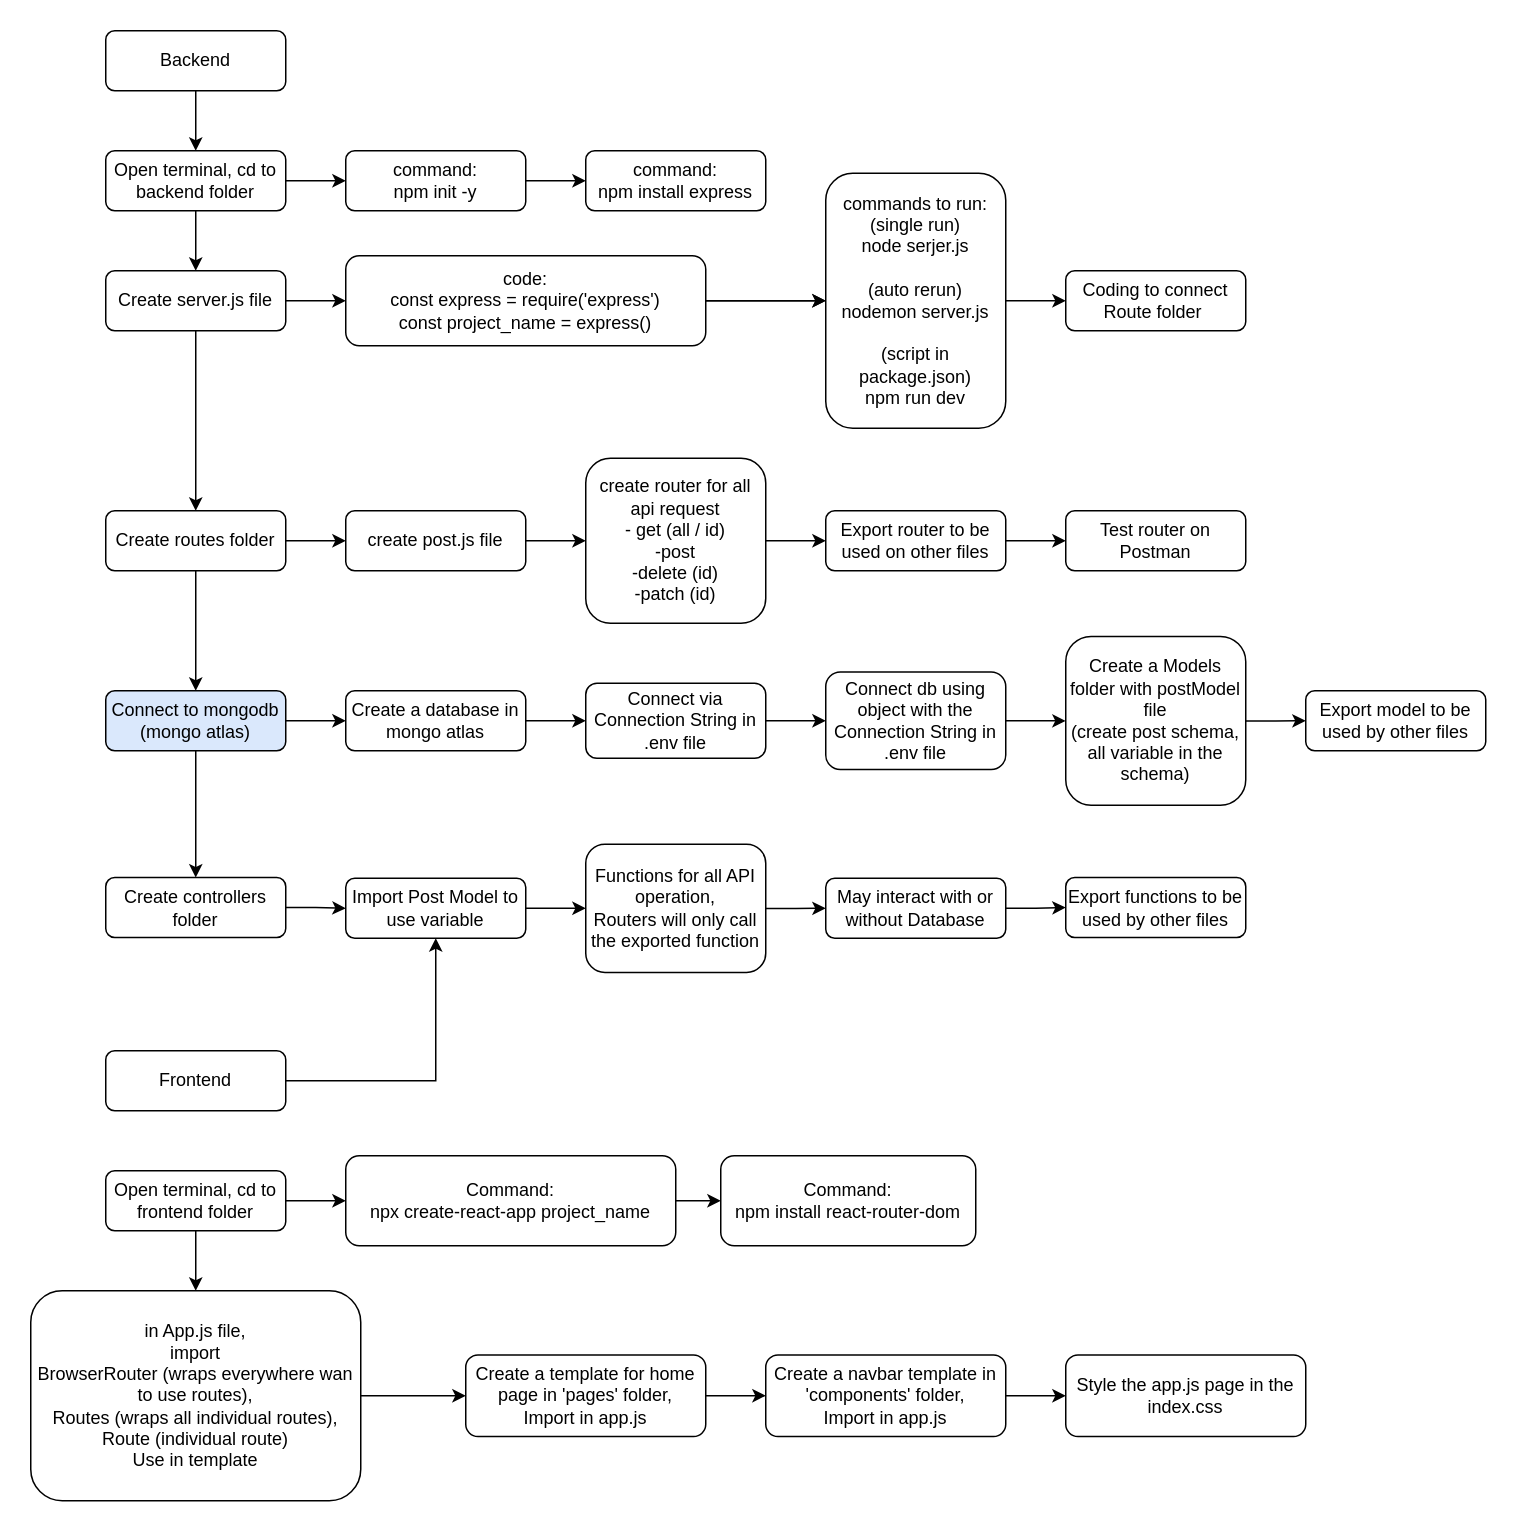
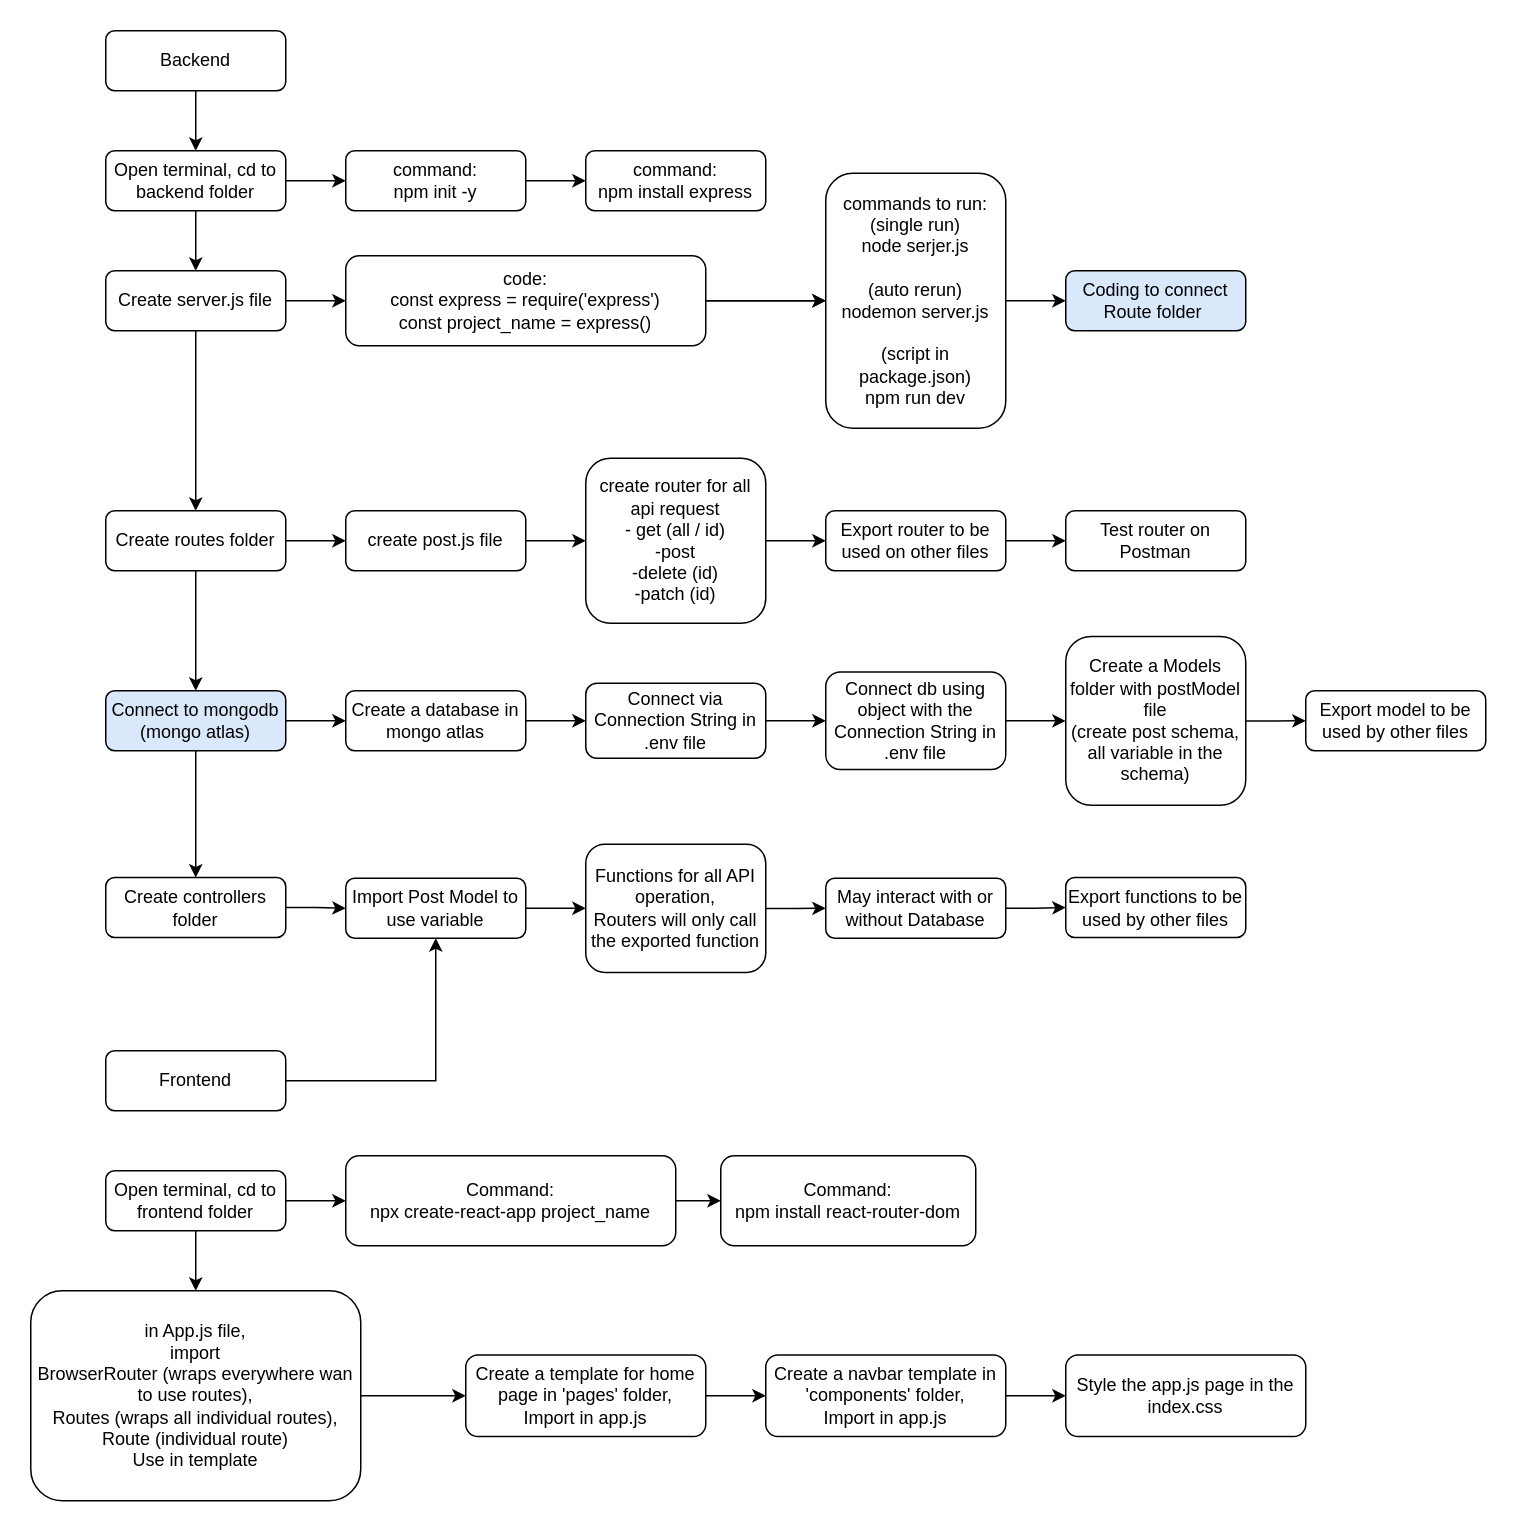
  <mxCell id="0" />
  <mxCell id="1" parent="0" />
  <mxCell id="2" value="" style="edgeStyle=orthogonalEdgeStyle;rounded=0;orthogonalLoop=1;jettySize=auto;html=1;" edge="1" parent="1" source="4" target="15"><mxGeometry relative="1" as="geometry" /></mxCell>
  <mxCell id="3" value="" style="edgeStyle=orthogonalEdgeStyle;rounded=0;orthogonalLoop=1;jettySize=auto;html=1;" edge="1" parent="1" source="4" target="20"><mxGeometry relative="1" as="geometry" /></mxCell>
  <mxCell id="4" value="Create server.js file" style="rounded=1;whiteSpace=wrap;html=1;fontSize=12;glass=0;strokeWidth=1;shadow=0;" parent="1" vertex="1"><mxGeometry x="70" y="180" width="120" height="40" as="geometry" /></mxCell>
  <mxCell id="5" value="" style="edgeStyle=orthogonalEdgeStyle;rounded=0;orthogonalLoop=1;jettySize=auto;html=1;" edge="1" parent="1" source="7" target="11"><mxGeometry relative="1" as="geometry" /></mxCell>
  <mxCell id="6" style="edgeStyle=orthogonalEdgeStyle;rounded=0;orthogonalLoop=1;jettySize=auto;html=1;entryX=0.5;entryY=0;entryDx=0;entryDy=0;" edge="1" parent="1" source="7" target="4"><mxGeometry relative="1" as="geometry" /></mxCell>
  <mxCell id="7" value="Open terminal, cd to backend folder" style="rounded=1;whiteSpace=wrap;html=1;fontSize=12;glass=0;strokeWidth=1;shadow=0;" parent="1" vertex="1"><mxGeometry x="70" y="100" width="120" height="40" as="geometry" /></mxCell>
  <mxCell id="8" style="edgeStyle=orthogonalEdgeStyle;rounded=0;orthogonalLoop=1;jettySize=auto;html=1;entryX=0.5;entryY=0;entryDx=0;entryDy=0;" edge="1" parent="1" source="9" target="7"><mxGeometry relative="1" as="geometry" /></mxCell>
  <mxCell id="9" value="Backend" style="rounded=1;whiteSpace=wrap;html=1;fontSize=12;glass=0;strokeWidth=1;shadow=0;" vertex="1" parent="1"><mxGeometry x="70" width="120" height="40" as="geometry" y="20" /></mxCell>
  <mxCell id="10" value="" style="edgeStyle=orthogonalEdgeStyle;rounded=0;orthogonalLoop=1;jettySize=auto;html=1;" edge="1" parent="1" source="11" target="12"><mxGeometry relative="1" as="geometry" /></mxCell>
  <mxCell id="11" value="command:&lt;div&gt;npm init -y&lt;/div&gt;" style="rounded=1;whiteSpace=wrap;html=1;fontSize=12;glass=0;strokeWidth=1;shadow=0;" vertex="1" parent="1"><mxGeometry x="230" y="100" width="120" height="40" as="geometry" /></mxCell>
  <mxCell id="12" value="command:&lt;div&gt;npm install express&lt;/div&gt;" style="rounded=1;whiteSpace=wrap;html=1;fontSize=12;glass=0;strokeWidth=1;shadow=0;" vertex="1" parent="1"><mxGeometry x="390" y="100" width="120" height="40" as="geometry" /></mxCell>
  <mxCell id="13" value="" style="edgeStyle=orthogonalEdgeStyle;rounded=0;orthogonalLoop=1;jettySize=auto;html=1;" edge="1" parent="1" source="15" target="17"><mxGeometry relative="1" as="geometry" /></mxCell>
  <mxCell id="14" value="" style="edgeStyle=orthogonalEdgeStyle;rounded=0;orthogonalLoop=1;jettySize=auto;html=1;" edge="1" parent="1" source="15" target="17"><mxGeometry relative="1" as="geometry" /></mxCell>
  <mxCell id="15" value="code:&lt;div&gt;const express = require('express')&lt;/div&gt;&lt;div&gt;const project_name = express()&lt;/div&gt;" style="rounded=1;whiteSpace=wrap;html=1;fontSize=12;glass=0;strokeWidth=1;shadow=0;" vertex="1" parent="1"><mxGeometry x="230" y="170" width="240" height="60" as="geometry" /></mxCell>
  <mxCell id="16" value="" style="edgeStyle=orthogonalEdgeStyle;rounded=0;orthogonalLoop=1;jettySize=auto;html=1;" edge="1" parent="1" source="17" target="21"><mxGeometry relative="1" as="geometry" /></mxCell>
  <mxCell id="17" value="commands to run:&lt;div&gt;(single run)&lt;/div&gt;&lt;div&gt;node serjer.js&lt;/div&gt;&lt;div&gt;&lt;br&gt;&lt;/div&gt;&lt;div&gt;(auto rerun)&lt;/div&gt;&lt;div&gt;nodemon server.js&lt;/div&gt;&lt;div&gt;&lt;br&gt;&lt;/div&gt;&lt;div&gt;(script in package.json)&lt;/div&gt;&lt;div&gt;npm run dev&lt;/div&gt;" style="rounded=1;whiteSpace=wrap;html=1;fontSize=12;glass=0;strokeWidth=1;shadow=0;" vertex="1" parent="1"><mxGeometry x="550" y="115" width="120" height="170" as="geometry" /></mxCell>
  <mxCell id="18" value="" style="edgeStyle=orthogonalEdgeStyle;rounded=0;orthogonalLoop=1;jettySize=auto;html=1;" edge="1" parent="1" source="20" target="23"><mxGeometry relative="1" as="geometry" /></mxCell>
  <mxCell id="19" value="" style="edgeStyle=orthogonalEdgeStyle;rounded=0;orthogonalLoop=1;jettySize=auto;html=1;" edge="1" parent="1" source="20" target="31"><mxGeometry relative="1" as="geometry" /></mxCell>
  <mxCell id="20" value="Create routes folder" style="rounded=1;whiteSpace=wrap;html=1;fontSize=12;glass=0;strokeWidth=1;shadow=0;" vertex="1" parent="1"><mxGeometry x="70" y="340" width="120" height="40" as="geometry" /></mxCell>
- <mxCell id="21" value="Coding to connect Route folder&amp;nbsp;" style="rounded=1;whiteSpace=wrap;html=1;fontSize=12;glass=0;strokeWidth=1;shadow=0;" vertex="1" parent="1"><mxGeometry x="710" y="180" width="120" height="40" as="geometry" /></mxCell>
+ <mxCell id="21" value="Coding to connect Route folder&amp;nbsp;" style="rounded=1;whiteSpace=wrap;html=1;fontSize=12;glass=0;strokeWidth=1;shadow=0;fillColor=#dae8fc;" vertex="1" parent="1"><mxGeometry x="710" y="180" width="120" height="40" as="geometry" /></mxCell>
  <mxCell id="22" value="" style="edgeStyle=orthogonalEdgeStyle;rounded=0;orthogonalLoop=1;jettySize=auto;html=1;" edge="1" parent="1" source="23" target="25"><mxGeometry relative="1" as="geometry" /></mxCell>
  <mxCell id="23" value="create post.js file" style="rounded=1;whiteSpace=wrap;html=1;fontSize=12;glass=0;strokeWidth=1;shadow=0;" vertex="1" parent="1"><mxGeometry x="230" y="340" width="120" height="40" as="geometry" /></mxCell>
  <mxCell id="24" value="" style="edgeStyle=orthogonalEdgeStyle;rounded=0;orthogonalLoop=1;jettySize=auto;html=1;" edge="1" parent="1" source="25" target="27"><mxGeometry relative="1" as="geometry" /></mxCell>
  <mxCell id="25" value="create router for all api request&lt;div&gt;- get (all / id)&lt;/div&gt;&lt;div&gt;-post&lt;/div&gt;&lt;div&gt;-delete (id)&lt;/div&gt;&lt;div&gt;-patch (id)&lt;/div&gt;" style="rounded=1;whiteSpace=wrap;html=1;fontSize=12;glass=0;strokeWidth=1;shadow=0;" vertex="1" parent="1"><mxGeometry x="390" y="305" width="120" height="110" as="geometry" /></mxCell>
  <mxCell id="26" value="" style="edgeStyle=orthogonalEdgeStyle;rounded=0;orthogonalLoop=1;jettySize=auto;html=1;" edge="1" parent="1" source="27" target="28"><mxGeometry relative="1" as="geometry" /></mxCell>
  <mxCell id="27" value="Export router to be used on other files" style="rounded=1;whiteSpace=wrap;html=1;fontSize=12;glass=0;strokeWidth=1;shadow=0;" vertex="1" parent="1"><mxGeometry x="550" y="340" width="120" height="40" as="geometry" /></mxCell>
  <mxCell id="28" value="Test router on Postman" style="rounded=1;whiteSpace=wrap;html=1;fontSize=12;glass=0;strokeWidth=1;shadow=0;" vertex="1" parent="1"><mxGeometry x="710" y="340" width="120" height="40" as="geometry" /></mxCell>
  <mxCell id="29" value="" style="edgeStyle=orthogonalEdgeStyle;rounded=0;orthogonalLoop=1;jettySize=auto;html=1;" edge="1" parent="1" source="31" target="33"><mxGeometry relative="1" as="geometry" /></mxCell>
  <mxCell id="30" value="" style="edgeStyle=orthogonalEdgeStyle;rounded=0;orthogonalLoop=1;jettySize=auto;html=1;" edge="1" parent="1" source="31" target="42"><mxGeometry relative="1" as="geometry" /></mxCell>
  <mxCell id="31" value="Connect to mongodb&lt;div&gt;(mongo atlas)&lt;/div&gt;" style="rounded=1;whiteSpace=wrap;html=1;fontSize=12;glass=0;strokeWidth=1;shadow=0;fillColor=#dae8fc;" vertex="1" parent="1"><mxGeometry x="70" y="460" width="120" height="40" as="geometry" /></mxCell>
  <mxCell id="32" value="" style="edgeStyle=orthogonalEdgeStyle;rounded=0;orthogonalLoop=1;jettySize=auto;html=1;" edge="1" parent="1" source="33" target="35"><mxGeometry relative="1" as="geometry" /></mxCell>
  <mxCell id="33" value="Create a database in mongo atlas" style="rounded=1;whiteSpace=wrap;html=1;fontSize=12;glass=0;strokeWidth=1;shadow=0;" vertex="1" parent="1"><mxGeometry x="230" y="460" width="120" height="40" as="geometry" /></mxCell>
  <mxCell id="34" value="" style="edgeStyle=orthogonalEdgeStyle;rounded=0;orthogonalLoop=1;jettySize=auto;html=1;" edge="1" parent="1" source="35" target="37"><mxGeometry relative="1" as="geometry" /></mxCell>
  <mxCell id="35" value="Connect via Connection String in .env file" style="rounded=1;whiteSpace=wrap;html=1;fontSize=12;glass=0;strokeWidth=1;shadow=0;" vertex="1" parent="1"><mxGeometry x="390" y="455" width="120" height="50" as="geometry" /></mxCell>
  <mxCell id="36" value="" style="edgeStyle=orthogonalEdgeStyle;rounded=0;orthogonalLoop=1;jettySize=auto;html=1;" edge="1" parent="1" source="37" target="39"><mxGeometry relative="1" as="geometry" /></mxCell>
  <mxCell id="37" value="Connect db using object with the Connection String in .env file" style="rounded=1;whiteSpace=wrap;html=1;fontSize=12;glass=0;strokeWidth=1;shadow=0;" vertex="1" parent="1"><mxGeometry x="550" y="447.5" width="120" height="65" as="geometry" /></mxCell>
  <mxCell id="38" value="" style="edgeStyle=orthogonalEdgeStyle;rounded=0;orthogonalLoop=1;jettySize=auto;html=1;" edge="1" parent="1" source="39" target="40"><mxGeometry relative="1" as="geometry" /></mxCell>
  <mxCell id="39" value="Create a Models folder with postModel file&lt;div&gt;(create post schema, all variable in the schema)&lt;/div&gt;" style="rounded=1;whiteSpace=wrap;html=1;fontSize=12;glass=0;strokeWidth=1;shadow=0;" vertex="1" parent="1"><mxGeometry x="710" y="423.75" width="120" height="112.5" as="geometry" /></mxCell>
  <mxCell id="40" value="Export model to be used by other files" style="rounded=1;whiteSpace=wrap;html=1;fontSize=12;glass=0;strokeWidth=1;shadow=0;" vertex="1" parent="1"><mxGeometry x="870" y="460" width="120" height="40" as="geometry" /></mxCell>
  <mxCell id="41" value="" style="edgeStyle=orthogonalEdgeStyle;rounded=0;orthogonalLoop=1;jettySize=auto;html=1;" edge="1" parent="1" source="42" target="49"><mxGeometry relative="1" as="geometry" /></mxCell>
  <mxCell id="42" value="Create controllers folder" style="rounded=1;whiteSpace=wrap;html=1;fontSize=12;glass=0;strokeWidth=1;shadow=0;" vertex="1" parent="1"><mxGeometry x="70" y="584.5" width="120" height="40" as="geometry" /></mxCell>
  <mxCell id="43" value="" style="edgeStyle=orthogonalEdgeStyle;rounded=0;orthogonalLoop=1;jettySize=auto;html=1;" edge="1" parent="1" source="44" target="46"><mxGeometry relative="1" as="geometry" /></mxCell>
  <mxCell id="44" value="Functions for all API operation,&lt;div&gt;Routers will only call the exported function&lt;/div&gt;" style="rounded=1;whiteSpace=wrap;html=1;fontSize=12;glass=0;strokeWidth=1;shadow=0;" vertex="1" parent="1"><mxGeometry x="390" y="562.25" width="120" height="85.5" as="geometry" /></mxCell>
  <mxCell id="45" style="edgeStyle=orthogonalEdgeStyle;rounded=0;orthogonalLoop=1;jettySize=auto;html=1;entryX=0;entryY=0.5;entryDx=0;entryDy=0;" edge="1" parent="1" source="46" target="47"><mxGeometry relative="1" as="geometry" /></mxCell>
  <mxCell id="46" value="May interact with or without Database" style="rounded=1;whiteSpace=wrap;html=1;fontSize=12;glass=0;strokeWidth=1;shadow=0;" vertex="1" parent="1"><mxGeometry x="550" y="585" width="120" height="40" as="geometry" /></mxCell>
  <mxCell id="47" value="Export functions to be used by other files" style="rounded=1;whiteSpace=wrap;html=1;fontSize=12;glass=0;strokeWidth=1;shadow=0;" vertex="1" parent="1"><mxGeometry x="710" y="584.5" width="120" height="40" as="geometry" /></mxCell>
  <mxCell id="48" style="edgeStyle=orthogonalEdgeStyle;rounded=0;orthogonalLoop=1;jettySize=auto;html=1;entryX=0;entryY=0.5;entryDx=0;entryDy=0;" edge="1" parent="1" source="49" target="44"><mxGeometry relative="1" as="geometry" /></mxCell>
  <mxCell id="49" value="Import Post Model to use variable" style="rounded=1;whiteSpace=wrap;html=1;fontSize=12;glass=0;strokeWidth=1;shadow=0;" vertex="1" parent="1"><mxGeometry x="230" y="585" width="120" height="40" as="geometry" /></mxCell>
  <mxCell id="50" style="edgeStyle=orthogonalEdgeStyle;rounded=0;orthogonalLoop=1;jettySize=auto;html=1;" edge="1" parent="1" source="51" target="49"><mxGeometry relative="1" as="geometry" /></mxCell>
  <mxCell id="51" value="Frontend" style="rounded=1;whiteSpace=wrap;html=1;fontSize=12;glass=0;strokeWidth=1;shadow=0;" vertex="1" parent="1"><mxGeometry x="70" y="700" width="120" height="40" as="geometry" /></mxCell>
  <mxCell id="52" value="" style="edgeStyle=orthogonalEdgeStyle;rounded=0;orthogonalLoop=1;jettySize=auto;html=1;" edge="1" parent="1" source="54" target="56"><mxGeometry relative="1" as="geometry" /></mxCell>
  <mxCell id="53" value="" style="edgeStyle=orthogonalEdgeStyle;rounded=0;orthogonalLoop=1;jettySize=auto;html=1;" edge="1" parent="1" source="54" target="59"><mxGeometry relative="1" as="geometry" /></mxCell>
  <mxCell id="54" value="Open terminal, cd to frontend folder" style="rounded=1;whiteSpace=wrap;html=1;fontSize=12;glass=0;strokeWidth=1;shadow=0;" vertex="1" parent="1"><mxGeometry x="70" y="780" width="120" height="40" as="geometry" /></mxCell>
  <mxCell id="55" value="" style="edgeStyle=orthogonalEdgeStyle;rounded=0;orthogonalLoop=1;jettySize=auto;html=1;" edge="1" parent="1" source="56" target="57"><mxGeometry relative="1" as="geometry" /></mxCell>
  <mxCell id="56" value="Command:&lt;div&gt;npx create-react-app project_name&lt;/div&gt;" style="rounded=1;whiteSpace=wrap;html=1;fontSize=12;glass=0;strokeWidth=1;shadow=0;" vertex="1" parent="1"><mxGeometry x="230" y="770" width="220" height="60" as="geometry" /></mxCell>
  <mxCell id="57" value="Command:&lt;div&gt;npm install react-router-dom&lt;/div&gt;" style="rounded=1;whiteSpace=wrap;html=1;fontSize=12;glass=0;strokeWidth=1;shadow=0;" vertex="1" parent="1"><mxGeometry x="480" y="770" width="170" height="60" as="geometry" /></mxCell>
  <mxCell id="58" value="" style="edgeStyle=orthogonalEdgeStyle;rounded=0;orthogonalLoop=1;jettySize=auto;html=1;" edge="1" parent="1" source="59" target="61"><mxGeometry relative="1" as="geometry" /></mxCell>
  <mxCell id="59" value="in App.js file,&lt;div&gt;import&lt;/div&gt;&lt;div&gt;BrowserRouter (wraps everywhere wan to use routes),&lt;/div&gt;&lt;div&gt;Routes (wraps all individual routes), Route (individual route)&lt;/div&gt;&lt;div&gt;Use in template&lt;/div&gt;" style="rounded=1;whiteSpace=wrap;html=1;fontSize=12;glass=0;strokeWidth=1;shadow=0;" vertex="1" parent="1"><mxGeometry x="20" y="859.99" width="220" height="140" as="geometry" /></mxCell>
  <mxCell id="60" value="" style="edgeStyle=orthogonalEdgeStyle;rounded=0;orthogonalLoop=1;jettySize=auto;html=1;" edge="1" parent="1" source="61" target="63"><mxGeometry relative="1" as="geometry" /></mxCell>
  <mxCell id="61" value="Create a template for home page in 'pages' folder,&lt;div&gt;Import in app.js&lt;/div&gt;" style="rounded=1;whiteSpace=wrap;html=1;fontSize=12;glass=0;strokeWidth=1;shadow=0;" vertex="1" parent="1"><mxGeometry x="310" y="902.81" width="160" height="54.37" as="geometry" /></mxCell>
  <mxCell id="62" value="" style="edgeStyle=orthogonalEdgeStyle;rounded=0;orthogonalLoop=1;jettySize=auto;html=1;" edge="1" parent="1" source="63" target="64"><mxGeometry relative="1" as="geometry" /></mxCell>
  <mxCell id="63" value="Create a navbar template in 'components' folder,&lt;div&gt;Import in app.js&lt;/div&gt;" style="rounded=1;whiteSpace=wrap;html=1;fontSize=12;glass=0;strokeWidth=1;shadow=0;" vertex="1" parent="1"><mxGeometry x="510" y="902.81" width="160" height="54.37" as="geometry" /></mxCell>
  <mxCell id="64" value="Style the app.js page in the index.css" style="rounded=1;whiteSpace=wrap;html=1;fontSize=12;glass=0;strokeWidth=1;shadow=0;" vertex="1" parent="1"><mxGeometry x="710" y="902.81" width="160" height="54.37" as="geometry" /></mxCell>
